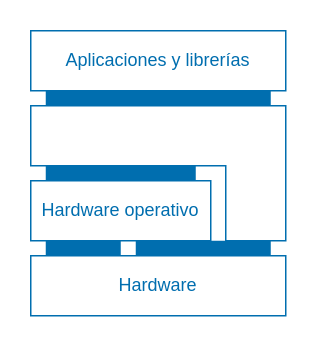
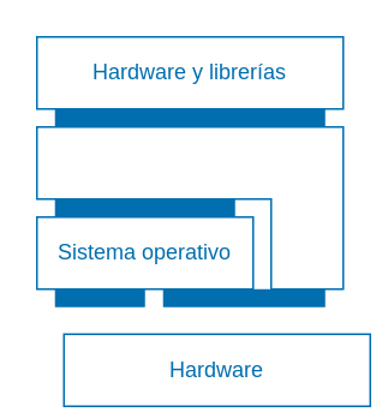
  <mxCell id="0" />
  <mxCell id="1" parent="0" />
  <mxCell id="2" value="" style="shape=corner;whiteSpace=wrap;html=1;direction=south;dx=40;dy=40;fillColor=none;fontColor=light-dark(#006EAF,#006EAF);strokeColor=light-dark(#006EAF,#006EAF);fillStyle=hatch;" parent="1" vertex="1"><mxGeometry x="20" y="70" width="170" height="90" as="geometry" /></mxCell>
  <mxCell id="3" value="" style="rounded=0;whiteSpace=wrap;html=1;fillColor=light-dark(#006EAF,#006EAF);fontColor=light-dark(#006EAF,#006EAF);strokeColor=none;" parent="1" vertex="1"><mxGeometry x="30" y="160" width="50" height="10" as="geometry" /></mxCell>
  <mxCell id="4" value="" style="rounded=0;whiteSpace=wrap;html=1;fillColor=light-dark(#006EAF,#006EAF);fontColor=light-dark(#006EAF,#006EAF);strokeColor=none;" parent="1" vertex="1"><mxGeometry x="90" y="160" width="90" height="10" as="geometry" /></mxCell>
  <mxCell id="5" value="" style="rounded=0;whiteSpace=wrap;html=1;fillColor=light-dark(#006EAF,#006EAF);fontColor=light-dark(#006EAF,#006EAF);strokeColor=none;" parent="1" vertex="1"><mxGeometry x="30" y="110" width="100" height="10" as="geometry" /></mxCell>
  <mxCell id="6" value="" style="rounded=0;whiteSpace=wrap;html=1;fillColor=light-dark(#006EAF,#006EAF);fontColor=light-dark(#006EAF,#006EAF);strokeColor=none;" parent="1" vertex="1"><mxGeometry x="30" y="60" width="150" height="10" as="geometry" /></mxCell>
- <mxCell id="7" value="Hardware" style="rounded=0;whiteSpace=wrap;html=1;fillColor=none;fontColor=light-dark(#006EAF,#006EAF);strokeColor=light-dark(#006EAF,#006EAF);" parent="1" vertex="1"><mxGeometry x="20" y="170" width="170" height="40" as="geometry" /></mxCell>
- <mxCell id="8" value="Hardware operativo" style="rounded=0;whiteSpace=wrap;html=1;fillColor=none;fontColor=light-dark(#006EAF,#006EAF);strokeColor=light-dark(#006EAF,#006EAF);" parent="1" vertex="1"><mxGeometry x="20" y="120" width="120" height="40" as="geometry" /></mxCell>
- <mxCell id="9" value="&lt;span style=&quot;text-wrap-mode: nowrap;&quot;&gt;&lt;font style=&quot;color: light-dark(rgb(0, 110, 175), rgb(0, 110, 175));&quot;&gt;Aplicaciones y librerías&lt;/font&gt;&lt;/span&gt;" style="rounded=0;whiteSpace=wrap;html=1;fillColor=none;fontColor=light-dark(#006EAF,#006EAF);strokeColor=light-dark(#006EAF,#006EAF);" parent="1" vertex="1"><mxGeometry x="20" y="20" width="170" height="40" as="geometry" /></mxCell>
+ <mxCell id="7" value="Hardware" style="rounded=0;whiteSpace=wrap;html=1;fillColor=none;fontColor=light-dark(#006EAF,#006EAF);strokeColor=light-dark(#006EAF,#006EAF);" parent="1" vertex="1"><mxGeometry x="35" y="185" width="170" height="40" as="geometry" /></mxCell>
+ <mxCell id="8" value="Sistema operativo" style="rounded=0;whiteSpace=wrap;html=1;fillColor=none;fontColor=light-dark(#006EAF,#006EAF);strokeColor=light-dark(#006EAF,#006EAF);" parent="1" vertex="1"><mxGeometry x="20" y="120" width="120" height="40" as="geometry" /></mxCell>
+ <mxCell id="9" value="&lt;span style=&quot;text-wrap-mode: nowrap;&quot;&gt;&lt;font style=&quot;color: light-dark(rgb(0, 110, 175), rgb(0, 110, 175));&quot;&gt;Hardware y librerías&lt;/font&gt;&lt;/span&gt;" style="rounded=0;whiteSpace=wrap;html=1;fillColor=none;fontColor=light-dark(#006EAF,#006EAF);strokeColor=light-dark(#006EAF,#006EAF);" parent="1" vertex="1"><mxGeometry x="20" y="20" width="170" height="40" as="geometry" /></mxCell>
